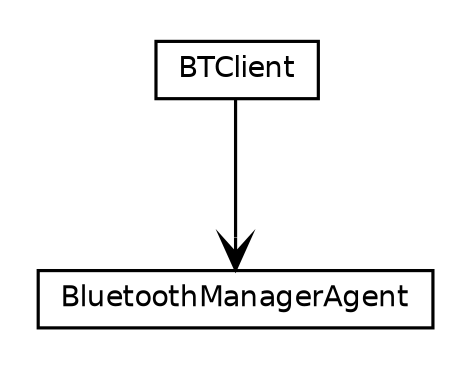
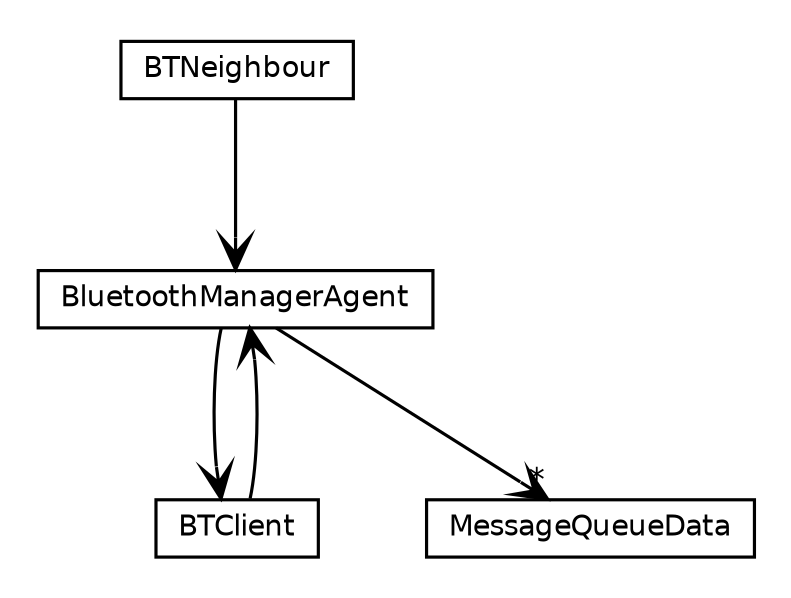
  digraph {
    node [fontcolor=black fontname=Helvetica fontsize=9.0 shape=plaintext]
    edge [arrowhead=open color=black fontcolor=black fontname=Helvetica fontsize=10.0 headport=p labelfontname=Helvetica labelfontsize=10 tailport=p]
+   n1 [label=<<table border="0" cellborder="1" cellspacing="0" cellpadding="2" port="p" href="./BTNeighbour.html"> 		<tr><td><table border="0" cellspacing="0" cellpadding="1"> 			<tr><td> BTNeighbour </td></tr> 		</table></td></tr> 		</table>>]
    n2 [label=<<table border="0" cellborder="1" cellspacing="0" cellpadding="2" port="p" href="./BluetoothManagerAgent.html"> 		<tr><td><table border="0" cellspacing="0" cellpadding="1"> 			<tr><td> BluetoothManagerAgent </td></tr> 		</table></td></tr> 		</table>>]
    n3 [label=<<table border="0" cellborder="1" cellspacing="0" cellpadding="2" port="p" href="./BTClient.html"> 		<tr><td><table border="0" cellspacing="0" cellpadding="1"> 			<tr><td> BTClient </td></tr> 		</table></td></tr> 		</table>>]
+   n4 [label=<<table border="0" cellborder="1" cellspacing="0" cellpadding="2" port="p" href="http://java.sun.com/j2se/1.4.2/docs/api/it/apice/sapere/node/networking/bluetooth/impl/BluetoothManagerAgent/MessageQueueData.html"> 		<tr><td><table border="0" cellspacing="0" cellpadding="1"> 			<tr><td> MessageQueueData </td></tr> 		</table></td></tr> 		</table>>]
+   n1 -> n2
+   n2 -> n3
+   n2 -> n4 [headlabel="*"]
    n3 -> n2
  }
